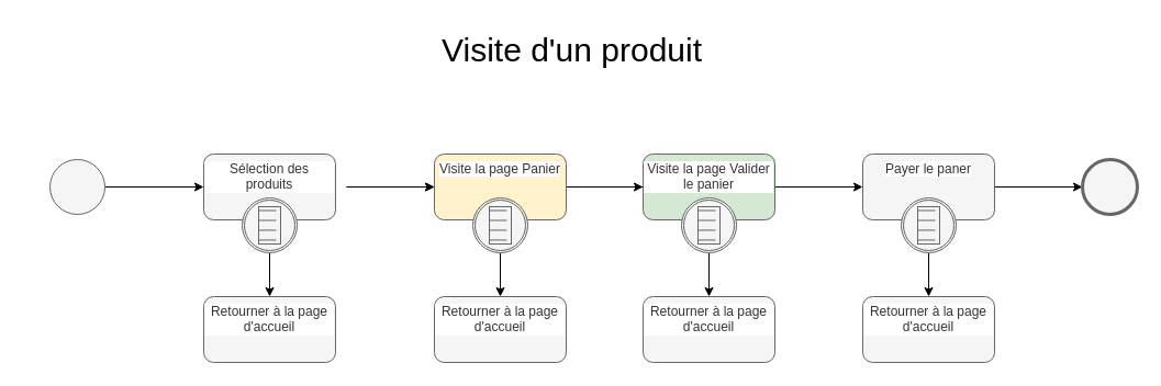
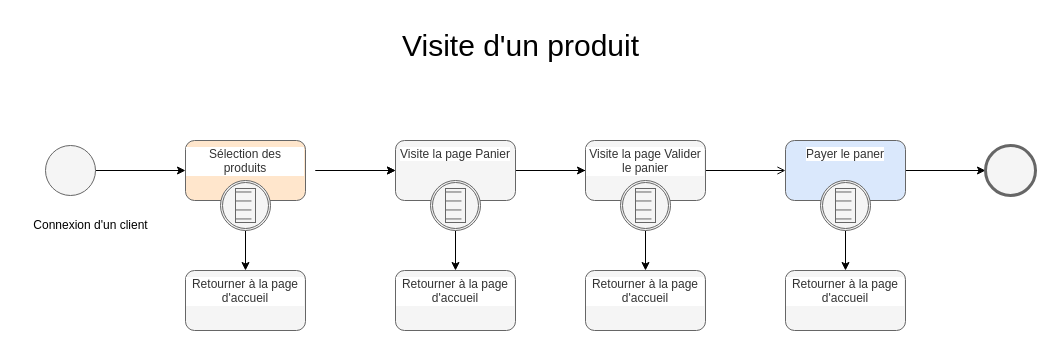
  <mxCell id="0" />
  <mxCell id="1" parent="0" />
  <mxCell id="2" value="&lt;font style=&quot;font-size: 30px;&quot;&gt;Visite d'un produit&lt;/font&gt;" style="text;html=1;align=center;verticalAlign=middle;resizable=0;points=[];autosize=1;strokeColor=none;fillColor=none;fontColor=#000000;" parent="1" vertex="1"><mxGeometry x="365" y="20" width="310" height="50" as="geometry" /></mxCell>
  <mxCell id="3" style="edgeStyle=none;html=1;exitX=1;exitY=0.5;exitDx=0;exitDy=0;exitPerimeter=0;strokeColor=#000000;entryX=0;entryY=0.5;entryDx=0;entryDy=0;" edge="1" parent="1" source="18" target="14"><mxGeometry relative="1" as="geometry"><mxPoint x="195" y="170" as="targetPoint" /><mxPoint x="105" y="170" as="sourcePoint" /></mxGeometry></mxCell>
  <mxCell id="4" value="" style="edgeStyle=none;html=1;strokeColor=#000000;entryX=0;entryY=0.5;entryDx=0;entryDy=0;entryPerimeter=0;" edge="1" parent="1" source="12" target="5"><mxGeometry relative="1" as="geometry"><mxPoint x="995" y="270" as="targetPoint" /><mxPoint x="995" y="170" as="sourcePoint" /></mxGeometry></mxCell>
  <mxCell id="5" value="" style="points=[[0.145,0.145,0],[0.5,0,0],[0.855,0.145,0],[1,0.5,0],[0.855,0.855,0],[0.5,1,0],[0.145,0.855,0],[0,0.5,0]];shape=mxgraph.bpmn.event;html=1;verticalLabelPosition=bottom;labelBackgroundColor=#ffffff;verticalAlign=top;align=center;perimeter=ellipsePerimeter;outlineConnect=0;aspect=fixed;outline=end;symbol=terminate2;fillColor=#f5f5f5;fontColor=#333333;strokeColor=#666666;" vertex="1" parent="1"><mxGeometry x="985" y="145" width="50" height="50" as="geometry" /></mxCell>
  <mxCell id="6" value="" style="edgeStyle=none;html=1;" edge="1" parent="1"><mxGeometry relative="1" as="geometry"><mxPoint x="315" y="170" as="sourcePoint" /><mxPoint x="395" y="170" as="targetPoint" /></mxGeometry></mxCell>
  <mxCell id="7" style="edgeStyle=none;html=1;exitX=1;exitY=0.5;exitDx=0;exitDy=0;strokeColor=#000000;" edge="1" parent="1" target="15"><mxGeometry relative="1" as="geometry"><mxPoint x="315" y="170" as="sourcePoint" /><mxPoint x="395" y="170" as="targetPoint" /></mxGeometry></mxCell>
+ <mxCell id="8" value="Connexion d'un client" style="text;html=1;align=center;verticalAlign=middle;resizable=0;points=[];autosize=1;strokeColor=none;fillColor=none;fontColor=#000000;" vertex="1" parent="1"><mxGeometry x="20" y="210" width="140" height="30" as="geometry" /></mxCell>
  <mxCell id="9" value="" style="edgeStyle=none;html=1;" edge="1" parent="1"><mxGeometry relative="1" as="geometry"><mxPoint x="515" y="170" as="sourcePoint" /><mxPoint x="595" y="170" as="targetPoint" /></mxGeometry></mxCell>
  <mxCell id="10" style="edgeStyle=none;html=1;exitX=1;exitY=0.5;exitDx=0;exitDy=0;strokeColor=#000000;entryX=0;entryY=0.5;entryDx=0;entryDy=0;" edge="1" parent="1" target="13"><mxGeometry relative="1" as="geometry"><mxPoint x="515" y="170" as="sourcePoint" /><mxPoint x="605" y="170" as="targetPoint" /></mxGeometry></mxCell>
- <mxCell id="11" value="" style="edgeStyle=none;html=1;strokeColor=#000000;exitX=1;exitY=0.5;exitDx=0;exitDy=0;" edge="1" parent="1" source="13" target="12"><mxGeometry relative="1" as="geometry"><mxPoint x="715" y="170" as="sourcePoint" /></mxGeometry></mxCell>
- <mxCell id="12" value="Payer le paner" style="rounded=1;whiteSpace=wrap;html=1;verticalAlign=top;fillColor=#f5f5f5;strokeColor=#666666;fontColor=#333333;labelBackgroundColor=#ffffff;" vertex="1" parent="1"><mxGeometry x="785" y="140" width="120" height="60" as="geometry" /></mxCell>
- <mxCell id="13" value="Visite la page Valider le panier" style="rounded=1;whiteSpace=wrap;html=1;verticalAlign=top;fillColor=#d5e8d4;strokeColor=#666666;fontColor=#333333;labelBackgroundColor=#ffffff;" vertex="1" parent="1"><mxGeometry x="585" y="140" width="120" height="60" as="geometry" /></mxCell>
- <mxCell id="14" value="Sélection des produits" style="rounded=1;whiteSpace=wrap;html=1;verticalAlign=top;fillColor=#f5f5f5;strokeColor=#666666;fontColor=#333333;labelBackgroundColor=#ffffff;" vertex="1" parent="1"><mxGeometry x="185" y="140" width="120" height="60" as="geometry" /></mxCell>
- <mxCell id="15" value="Visite la page Panier" style="rounded=1;whiteSpace=wrap;html=1;verticalAlign=top;fillColor=#fff2cc;strokeColor=#666666;fontColor=#333333;labelBackgroundColor=#ffffff;" vertex="1" parent="1"><mxGeometry x="395" y="140" width="120" height="60" as="geometry" /></mxCell>
+ <mxCell id="11" value="" style="edgeStyle=none;html=1;strokeColor=#000000;exitX=1;exitY=0.5;exitDx=0;exitDy=0;endArrow=open;" edge="1" parent="1" source="13" target="12"><mxGeometry relative="1" as="geometry"><mxPoint x="715" y="170" as="sourcePoint" /></mxGeometry></mxCell>
+ <mxCell id="12" value="Payer le paner" style="rounded=1;whiteSpace=wrap;html=1;verticalAlign=top;fillColor=#dae8fc;strokeColor=#666666;fontColor=#333333;labelBackgroundColor=#ffffff;" vertex="1" parent="1"><mxGeometry x="785" y="140" width="120" height="60" as="geometry" /></mxCell>
+ <mxCell id="13" value="Visite la page Valider le panier" style="rounded=1;whiteSpace=wrap;html=1;verticalAlign=top;fillColor=#f5f5f5;strokeColor=#666666;fontColor=#333333;labelBackgroundColor=#ffffff;" vertex="1" parent="1"><mxGeometry x="585" y="140" width="120" height="60" as="geometry" /></mxCell>
+ <mxCell id="14" value="Sélection des produits" style="rounded=1;whiteSpace=wrap;html=1;verticalAlign=top;fillColor=#ffe6cc;strokeColor=#666666;fontColor=#333333;labelBackgroundColor=#ffffff;" vertex="1" parent="1"><mxGeometry x="185" y="140" width="120" height="60" as="geometry" /></mxCell>
+ <mxCell id="15" value="Visite la page Panier" style="rounded=1;whiteSpace=wrap;html=1;verticalAlign=top;fillColor=#f5f5f5;strokeColor=#666666;fontColor=#333333;labelBackgroundColor=#ffffff;" vertex="1" parent="1"><mxGeometry x="395" y="140" width="120" height="60" as="geometry" /></mxCell>
  <mxCell id="16" style="edgeStyle=none;html=1;exitX=0.5;exitY=1;exitDx=0;exitDy=0;exitPerimeter=0;entryX=0.5;entryY=0;entryDx=0;entryDy=0;strokeColor=#000000;" edge="1" parent="1" source="19" target="17"><mxGeometry relative="1" as="geometry"><mxPoint x="245" y="230" as="sourcePoint" /></mxGeometry></mxCell>
  <mxCell id="17" value="Retourner à la page d'accueil" style="rounded=1;whiteSpace=wrap;html=1;verticalAlign=top;fillColor=#f5f5f5;strokeColor=#666666;fontColor=#333333;labelBackgroundColor=#ffffff;" vertex="1" parent="1"><mxGeometry x="185" y="270" width="120" height="60" as="geometry" /></mxCell>
  <mxCell id="18" value="" style="points=[[0.145,0.145,0],[0.5,0,0],[0.855,0.145,0],[1,0.5,0],[0.855,0.855,0],[0.5,1,0],[0.145,0.855,0],[0,0.5,0]];shape=mxgraph.bpmn.event;html=1;verticalLabelPosition=bottom;labelBackgroundColor=#ffffff;verticalAlign=top;align=center;perimeter=ellipsePerimeter;outlineConnect=0;aspect=fixed;outline=standard;symbol=general;fillColor=#f5f5f5;fontColor=#333333;strokeColor=#666666;" vertex="1" parent="1"><mxGeometry x="45" y="145" width="50" height="50" as="geometry" /></mxCell>
  <mxCell id="19" value="" style="points=[[0.145,0.145,0],[0.5,0,0],[0.855,0.145,0],[1,0.5,0],[0.855,0.855,0],[0.5,1,0],[0.145,0.855,0],[0,0.5,0]];shape=mxgraph.bpmn.event;html=1;verticalLabelPosition=bottom;labelBackgroundColor=#ffffff;verticalAlign=top;align=center;perimeter=ellipsePerimeter;outlineConnect=0;aspect=fixed;outline=boundInt;symbol=conditional;fillColor=#f5f5f5;fontColor=#333333;strokeColor=#666666;" vertex="1" parent="1"><mxGeometry x="220" y="180" width="50" height="50" as="geometry" /></mxCell>
  <mxCell id="20" style="edgeStyle=none;html=1;exitX=0.5;exitY=1;exitDx=0;exitDy=0;exitPerimeter=0;entryX=0.5;entryY=0;entryDx=0;entryDy=0;strokeColor=#000000;" edge="1" parent="1" source="22" target="21"><mxGeometry relative="1" as="geometry"><mxPoint x="455" y="230" as="sourcePoint" /></mxGeometry></mxCell>
  <mxCell id="21" value="Retourner à la page d'accueil" style="rounded=1;whiteSpace=wrap;html=1;verticalAlign=top;fillColor=#f5f5f5;strokeColor=#666666;fontColor=#333333;labelBackgroundColor=#ffffff;" vertex="1" parent="1"><mxGeometry x="395" y="270" width="120" height="60" as="geometry" /></mxCell>
  <mxCell id="22" value="" style="points=[[0.145,0.145,0],[0.5,0,0],[0.855,0.145,0],[1,0.5,0],[0.855,0.855,0],[0.5,1,0],[0.145,0.855,0],[0,0.5,0]];shape=mxgraph.bpmn.event;html=1;verticalLabelPosition=bottom;labelBackgroundColor=#ffffff;verticalAlign=top;align=center;perimeter=ellipsePerimeter;outlineConnect=0;aspect=fixed;outline=boundInt;symbol=conditional;fillColor=#f5f5f5;fontColor=#333333;strokeColor=#666666;" vertex="1" parent="1"><mxGeometry x="430" y="180" width="50" height="50" as="geometry" /></mxCell>
  <mxCell id="23" style="edgeStyle=none;html=1;exitX=0.5;exitY=1;exitDx=0;exitDy=0;exitPerimeter=0;entryX=0.5;entryY=0;entryDx=0;entryDy=0;strokeColor=#000000;" edge="1" parent="1" source="25" target="24"><mxGeometry relative="1" as="geometry"><mxPoint x="645" y="230" as="sourcePoint" /></mxGeometry></mxCell>
  <mxCell id="24" value="Retourner à la page d'accueil" style="rounded=1;whiteSpace=wrap;html=1;verticalAlign=top;fillColor=#f5f5f5;strokeColor=#666666;fontColor=#333333;labelBackgroundColor=#ffffff;" vertex="1" parent="1"><mxGeometry x="585" y="270" width="120" height="60" as="geometry" /></mxCell>
  <mxCell id="25" value="" style="points=[[0.145,0.145,0],[0.5,0,0],[0.855,0.145,0],[1,0.5,0],[0.855,0.855,0],[0.5,1,0],[0.145,0.855,0],[0,0.5,0]];shape=mxgraph.bpmn.event;html=1;verticalLabelPosition=bottom;labelBackgroundColor=#ffffff;verticalAlign=top;align=center;perimeter=ellipsePerimeter;outlineConnect=0;aspect=fixed;outline=boundInt;symbol=conditional;fillColor=#f5f5f5;fontColor=#333333;strokeColor=#666666;" vertex="1" parent="1"><mxGeometry x="620" y="180" width="50" height="50" as="geometry" /></mxCell>
  <mxCell id="26" style="edgeStyle=none;html=1;exitX=0.5;exitY=1;exitDx=0;exitDy=0;exitPerimeter=0;entryX=0.5;entryY=0;entryDx=0;entryDy=0;strokeColor=#000000;" edge="1" parent="1" source="28" target="27"><mxGeometry relative="1" as="geometry"><mxPoint x="845" y="230" as="sourcePoint" /></mxGeometry></mxCell>
  <mxCell id="27" value="Retourner à la page d'accueil" style="rounded=1;whiteSpace=wrap;html=1;verticalAlign=top;fillColor=#f5f5f5;strokeColor=#666666;fontColor=#333333;labelBackgroundColor=#ffffff;" vertex="1" parent="1"><mxGeometry x="785" y="270" width="120" height="60" as="geometry" /></mxCell>
  <mxCell id="28" value="" style="points=[[0.145,0.145,0],[0.5,0,0],[0.855,0.145,0],[1,0.5,0],[0.855,0.855,0],[0.5,1,0],[0.145,0.855,0],[0,0.5,0]];shape=mxgraph.bpmn.event;html=1;verticalLabelPosition=bottom;labelBackgroundColor=#ffffff;verticalAlign=top;align=center;perimeter=ellipsePerimeter;outlineConnect=0;aspect=fixed;outline=boundInt;symbol=conditional;fillColor=#f5f5f5;fontColor=#333333;strokeColor=#666666;" vertex="1" parent="1"><mxGeometry x="820" y="180" width="50" height="50" as="geometry" /></mxCell>
